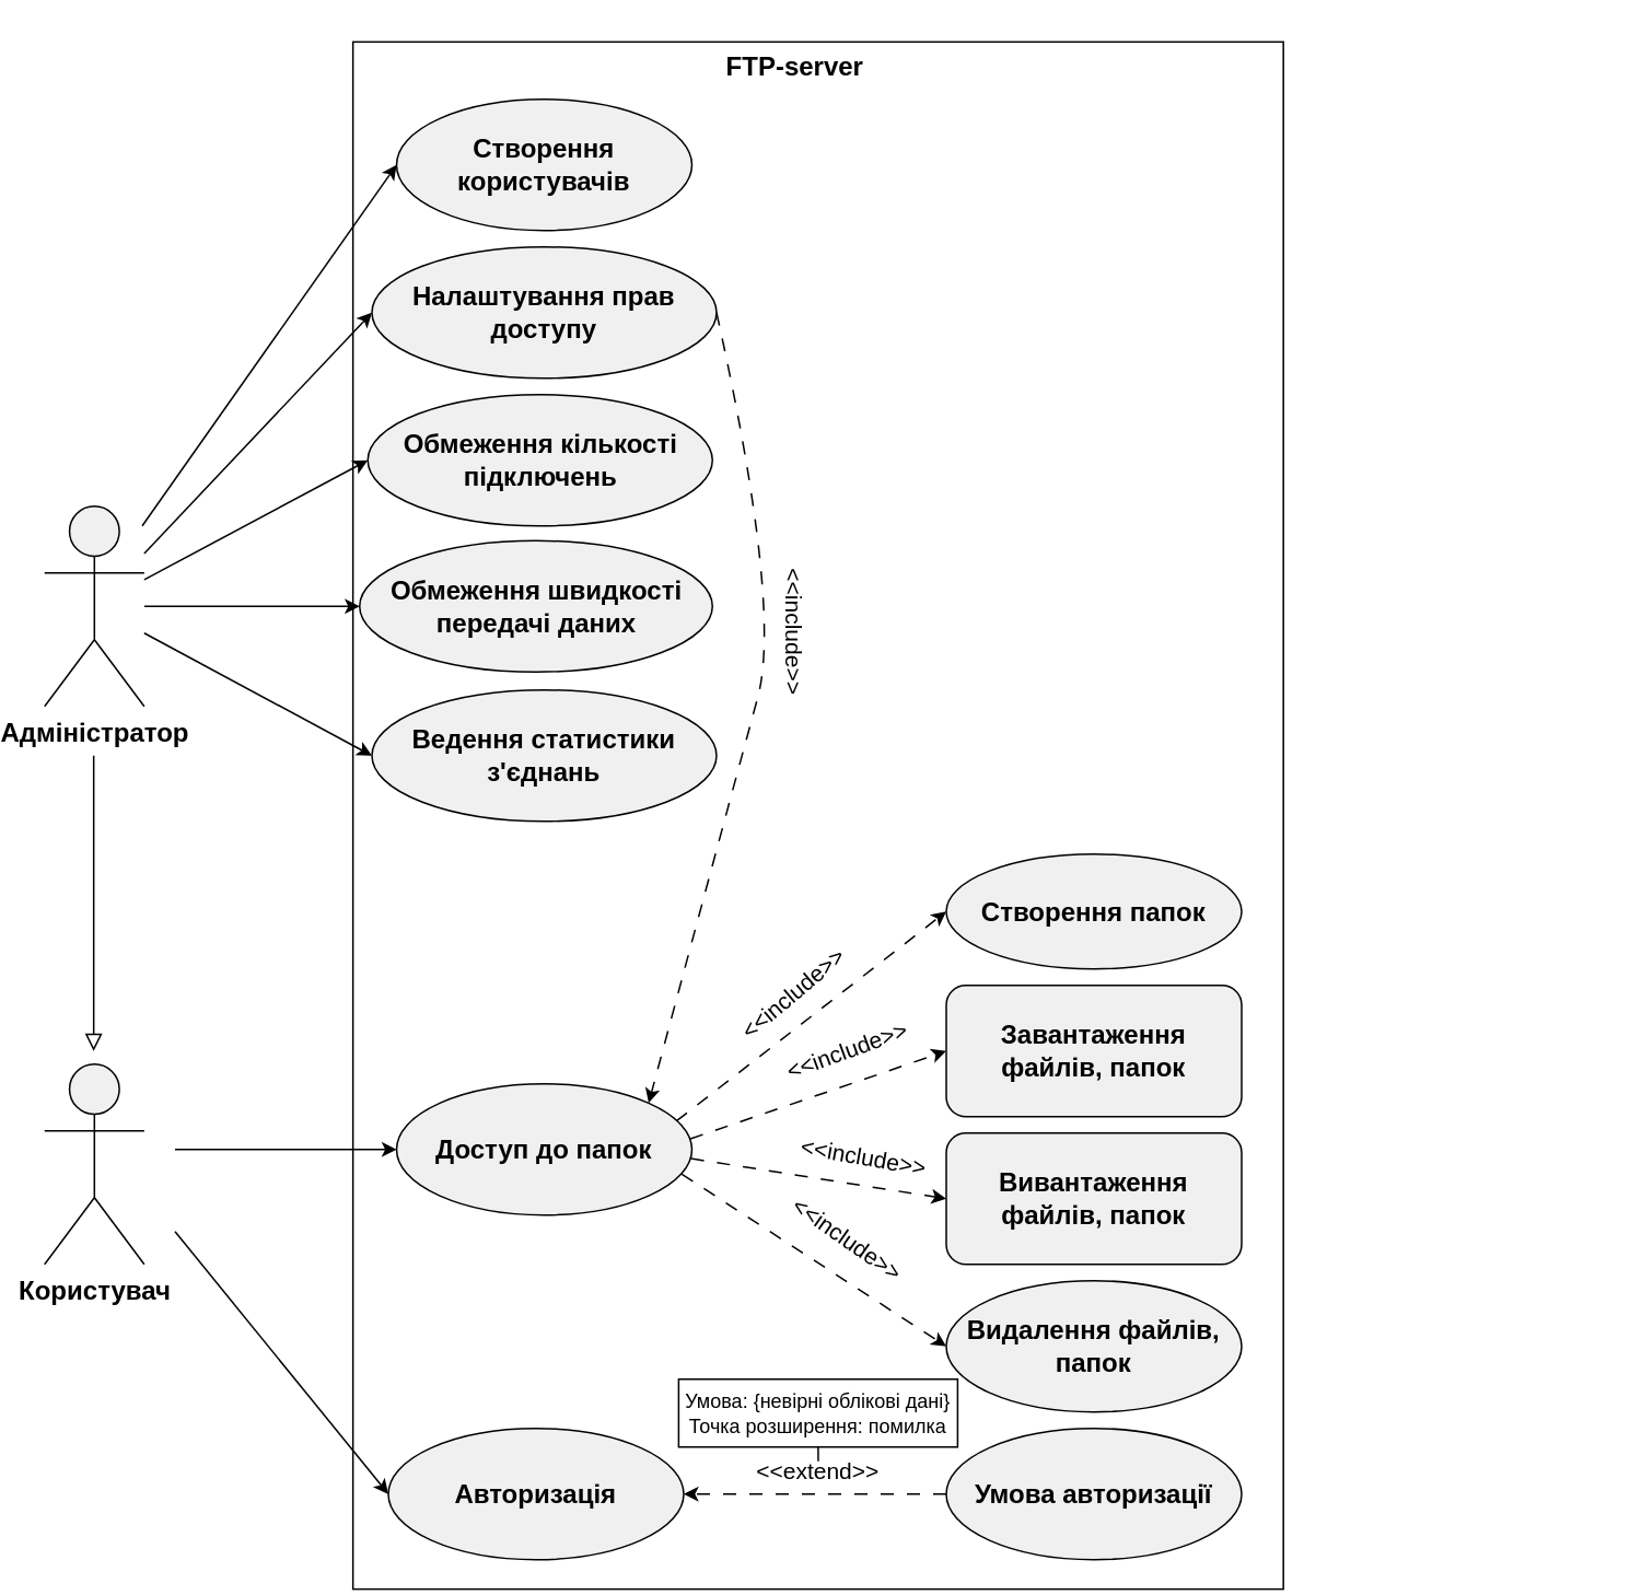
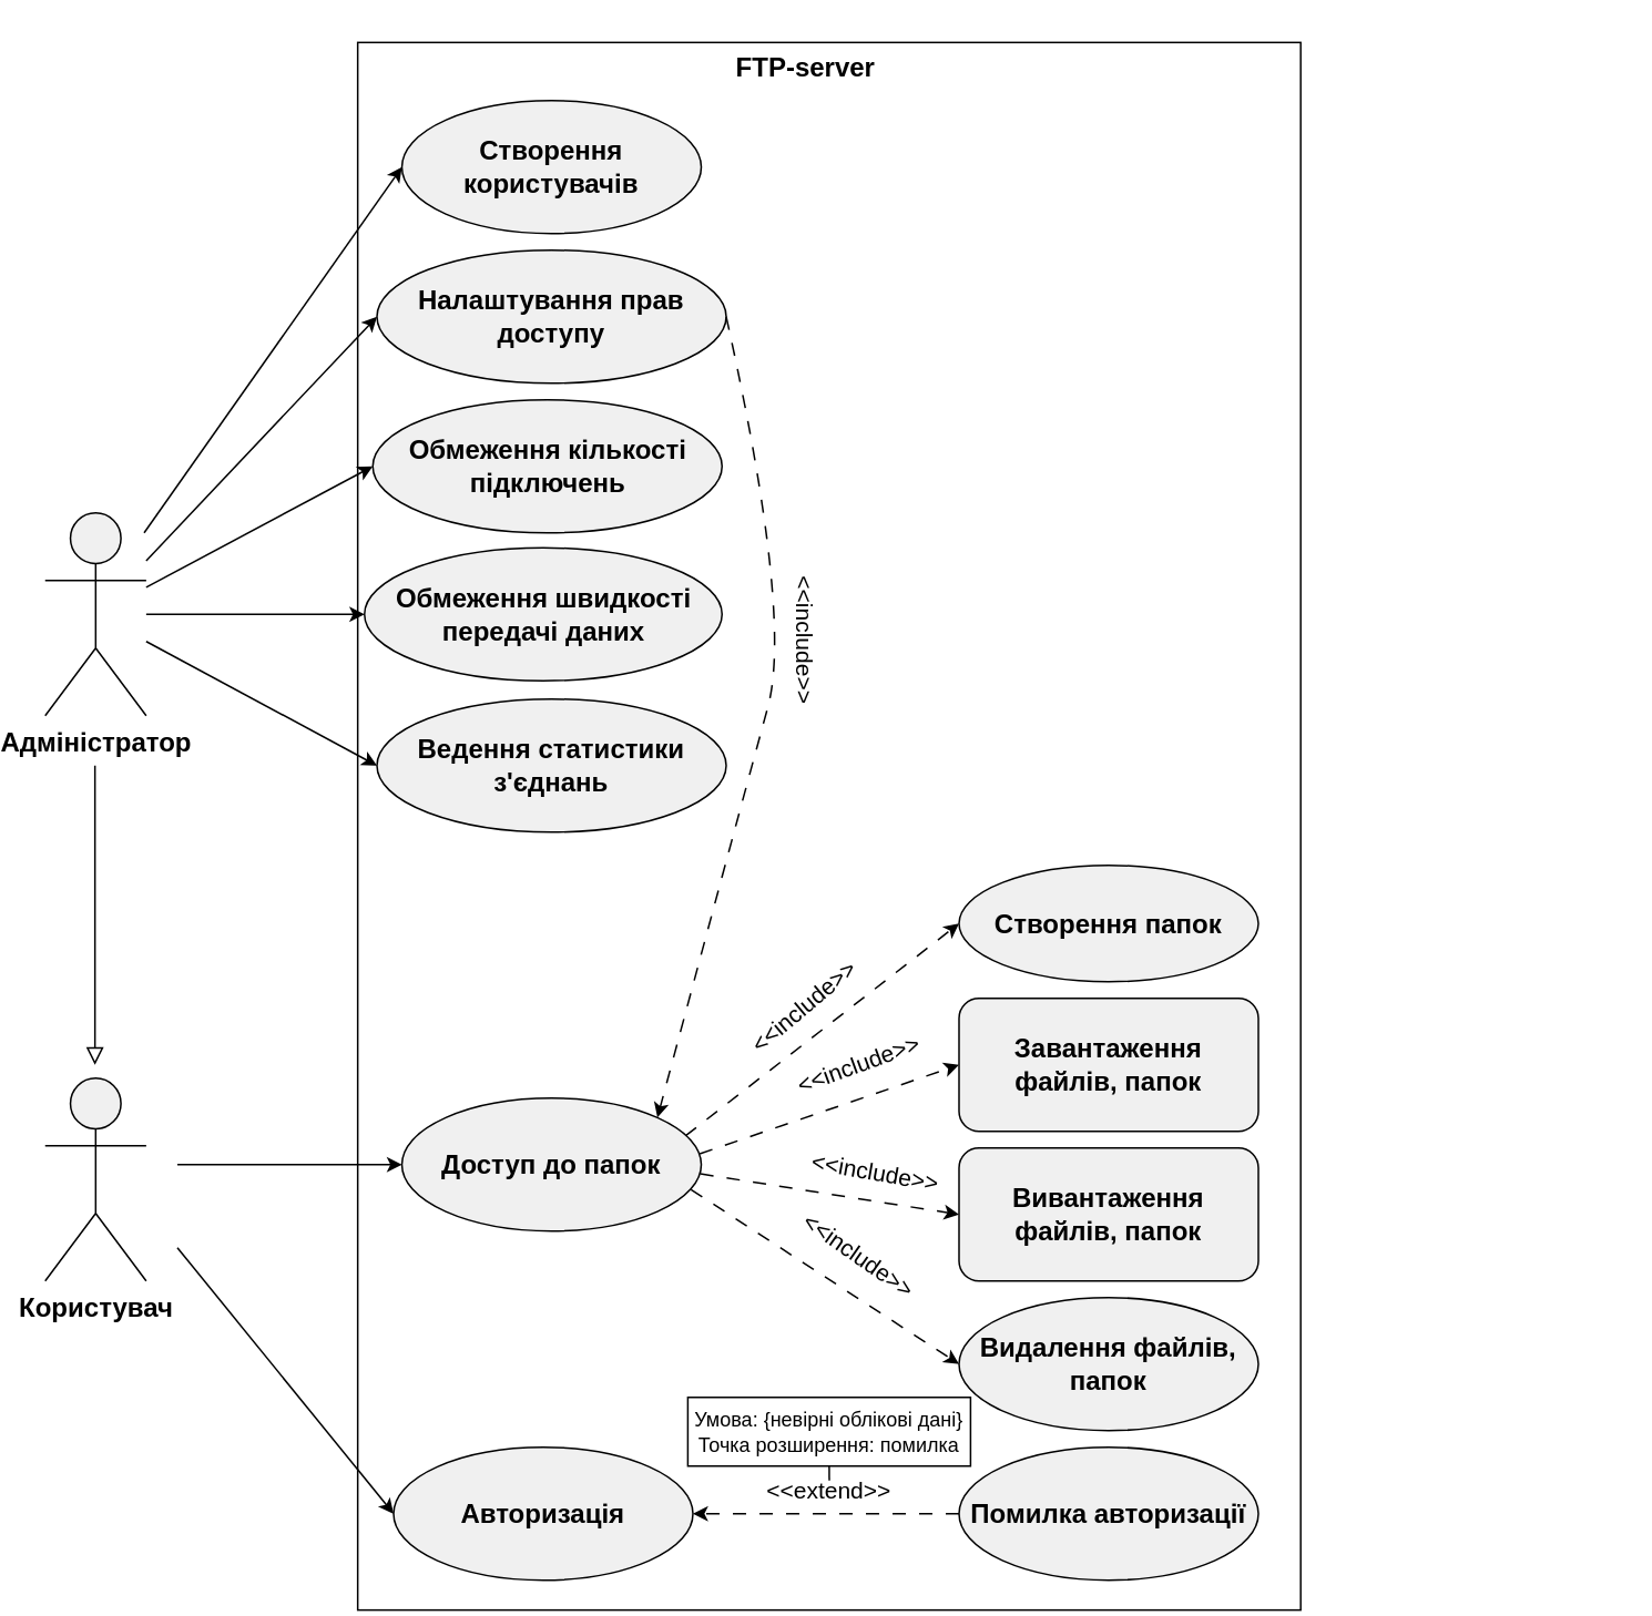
  <mxCell id="0" />
  <mxCell id="1" parent="0" />
  <mxCell id="2" value="" style="rounded=0;whiteSpace=wrap;html=1;rotation=90;" parent="1" vertex="1"><mxGeometry x="20.5" y="213" width="942.87" height="567" as="geometry" /></mxCell>
  <mxCell id="3" value="&lt;font size=&quot;1&quot; style=&quot;&quot;&gt;&lt;b style=&quot;font-size: 16px;&quot;&gt;FTP-server&lt;/b&gt;&lt;/font&gt;" style="text;html=1;align=center;verticalAlign=middle;whiteSpace=wrap;rounded=0;" parent="1" vertex="1"><mxGeometry x="396.51" y="20" width="161.5" height="40" as="geometry" /></mxCell>
  <mxCell id="4" value="&lt;font style=&quot;font-size: 16px;&quot;&gt;&lt;b&gt;Адміністратор&lt;/b&gt;&lt;/font&gt;&lt;div style=&quot;font-size: 16px;&quot;&gt;&lt;span style=&quot;&quot;&gt;&lt;br&gt;&lt;/span&gt;&lt;/div&gt;" style="shape=umlActor;verticalLabelPosition=bottom;verticalAlign=top;html=1;outlineConnect=0;fillColor=#f0f0f0;" parent="1" vertex="1"><mxGeometry x="20.5" y="308" width="60.75" height="122" as="geometry" /></mxCell>
  <mxCell id="5" value="&lt;div style=&quot;font-size: 16px;&quot;&gt;&lt;span style=&quot;&quot;&gt;&lt;b&gt;Користувач&lt;/b&gt;&lt;/span&gt;&lt;/div&gt;&lt;div style=&quot;font-size: 16px;&quot;&gt;&lt;span style=&quot;&quot;&gt;&lt;br&gt;&lt;/span&gt;&lt;/div&gt;" style="shape=umlActor;verticalLabelPosition=bottom;verticalAlign=top;html=1;outlineConnect=0;fillColor=#f0f0f0;" parent="1" vertex="1"><mxGeometry x="20.5" y="648" width="60.75" height="122" as="geometry" /></mxCell>
  <mxCell id="6" value="&lt;font style=&quot;font-size: 16px;&quot;&gt;&lt;b&gt;Авторизація&lt;/b&gt;&lt;/font&gt;" style="ellipse;whiteSpace=wrap;html=1;fillColor=#f0f0f0;" parent="1" vertex="1"><mxGeometry x="230" y="870" width="180" height="80" as="geometry" /></mxCell>
  <mxCell id="7" value="&lt;font style=&quot;font-size: 16px;&quot;&gt;&lt;b&gt;Створення користувачів&lt;/b&gt;&lt;/font&gt;" style="ellipse;whiteSpace=wrap;html=1;fillColor=#f0f0f0;" parent="1" vertex="1"><mxGeometry x="235" y="60" width="180" height="80" as="geometry" /></mxCell>
  <mxCell id="8" value="&lt;div style=&quot;&quot;&gt;&lt;span style=&quot;background-color: initial;&quot;&gt;&lt;font style=&quot;font-size: 16px;&quot;&gt;&lt;b&gt;Налаштування прав доступу&lt;/b&gt;&lt;/font&gt;&lt;/span&gt;&lt;/div&gt;" style="ellipse;whiteSpace=wrap;html=1;align=center;fillColor=#f0f0f0;" parent="1" vertex="1"><mxGeometry x="220" y="150" width="210" height="80" as="geometry" /></mxCell>
  <mxCell id="9" value="&lt;font style=&quot;font-size: 16px;&quot;&gt;&lt;b&gt;Обмеження кількості підключень&lt;/b&gt;&lt;/font&gt;" style="ellipse;whiteSpace=wrap;html=1;fillColor=#f0f0f0;" parent="1" vertex="1"><mxGeometry x="217.5" y="240" width="210" height="80" as="geometry" /></mxCell>
  <mxCell id="10" value="&lt;font style=&quot;font-size: 16px;&quot;&gt;&lt;b&gt;Обмеження швидкості передачі даних&lt;/b&gt;&lt;/font&gt;" style="ellipse;whiteSpace=wrap;html=1;fillColor=#f0f0f0;" parent="1" vertex="1"><mxGeometry x="212.5" y="329" width="215" height="80" as="geometry" /></mxCell>
  <mxCell id="11" value="&lt;font style=&quot;font-size: 16px;&quot;&gt;&lt;b&gt;Створення папок&lt;/b&gt;&lt;/font&gt;" style="ellipse;whiteSpace=wrap;html=1;fillColor=#f0f0f0;" parent="1" vertex="1"><mxGeometry x="570" y="520" width="180" height="70" as="geometry" /></mxCell>
  <mxCell id="12" value="&lt;font style=&quot;font-size: 16px;&quot;&gt;&lt;b&gt;Завантаження файлів, папок&lt;/b&gt;&lt;/font&gt;" style="whiteSpace=wrap;html=1;fillColor=#f0f0f0;rounded=1;" parent="1" vertex="1"><mxGeometry x="570" y="600" width="180" height="80" as="geometry" /></mxCell>
  <mxCell id="13" value="&lt;font style=&quot;font-size: 16px;&quot;&gt;&lt;b&gt;Вивантаження файлів, папок&lt;/b&gt;&lt;/font&gt;" style="whiteSpace=wrap;html=1;fillColor=#f0f0f0;rounded=1;" parent="1" vertex="1"><mxGeometry x="570" y="690" width="180" height="80" as="geometry" /></mxCell>
  <mxCell id="14" value="&lt;font style=&quot;font-size: 16px;&quot;&gt;&lt;b&gt;Видалення файлів, п&lt;/b&gt;&lt;/font&gt;&lt;b style=&quot;font-size: 16px; background-color: initial;&quot;&gt;апок&lt;/b&gt;" style="ellipse;whiteSpace=wrap;html=1;fillColor=#f0f0f0;" parent="1" vertex="1"><mxGeometry x="570" y="780" width="180" height="80" as="geometry" /></mxCell>
  <mxCell id="15" value="&lt;font style=&quot;font-size: 16px;&quot;&gt;&lt;b&gt;Доступ до папок&lt;/b&gt;&lt;/font&gt;" style="ellipse;whiteSpace=wrap;html=1;fillColor=#f0f0f0;" parent="1" vertex="1"><mxGeometry x="235" y="660" width="180" height="80" as="geometry" /></mxCell>
- <mxCell id="16" value="&lt;font style=&quot;font-size: 16px;&quot;&gt;&lt;b&gt;Умова авторизації&lt;/b&gt;&lt;/font&gt;" style="ellipse;whiteSpace=wrap;html=1;fillColor=#f0f0f0;" parent="1" vertex="1"><mxGeometry x="570" y="870" width="180" height="80" as="geometry" /></mxCell>
+ <mxCell id="16" value="&lt;font style=&quot;font-size: 16px;&quot;&gt;&lt;b&gt;Помилка авторизації&lt;/b&gt;&lt;/font&gt;" style="ellipse;whiteSpace=wrap;html=1;fillColor=#f0f0f0;" parent="1" vertex="1"><mxGeometry x="570" y="870" width="180" height="80" as="geometry" /></mxCell>
  <mxCell id="17" value="" style="endArrow=classic;html=1;rounded=0;exitX=0;exitY=0.5;exitDx=0;exitDy=0;entryX=1;entryY=0.5;entryDx=0;entryDy=0;strokeColor=default;dashed=1;dashPattern=8 8;" parent="1" source="16" target="6" edge="1"><mxGeometry width="50" height="50" relative="1" as="geometry"><mxPoint x="500.578" y="71.245" as="sourcePoint" /><mxPoint x="490" y="150" as="targetPoint" /></mxGeometry></mxCell>
  <mxCell id="18" value="" style="endArrow=classic;html=1;rounded=0;exitX=1;exitY=0.5;exitDx=0;exitDy=0;strokeColor=default;dashed=1;dashPattern=8 8;entryX=1;entryY=0;entryDx=0;entryDy=0;curved=1;" parent="1" source="8" target="15" edge="1"><mxGeometry width="50" height="50" relative="1" as="geometry"><mxPoint x="558" y="189.58" as="sourcePoint" /><mxPoint x="430" y="189.58" as="targetPoint" /><Array as="points"><mxPoint x="470" y="370" /><mxPoint x="440" y="480" /></Array></mxGeometry></mxCell>
  <mxCell id="19" value="&lt;font style=&quot;font-size: 14px;&quot;&gt;&amp;lt;&amp;lt;extend&amp;gt;&amp;gt;&lt;/font&gt;" style="text;html=1;align=center;verticalAlign=middle;whiteSpace=wrap;rounded=0;" parent="1" vertex="1"><mxGeometry x="461.93" y="881.34" width="60" height="30" as="geometry" /></mxCell>
  <mxCell id="20" value="&lt;font style=&quot;font-size: 14px;&quot;&gt;&amp;lt;&amp;lt;include&lt;/font&gt;&lt;span style=&quot;background-color: initial; font-size: 14px;&quot;&gt;&amp;gt;&amp;gt;&lt;/span&gt;" style="text;html=1;align=center;verticalAlign=middle;whiteSpace=wrap;rounded=0;rotation=90;" parent="1" vertex="1"><mxGeometry x="447.26" y="370" width="60" height="30" as="geometry" /></mxCell>
  <mxCell id="21" value="" style="endArrow=classic;html=1;rounded=0;entryX=0;entryY=0.5;entryDx=0;entryDy=0;" parent="1" target="7" edge="1"><mxGeometry width="50" height="50" relative="1" as="geometry"><mxPoint x="80" y="320" as="sourcePoint" /><mxPoint x="70" y="440" as="targetPoint" /></mxGeometry></mxCell>
  <mxCell id="22" value="" style="endArrow=classic;html=1;rounded=0;entryX=0;entryY=0.5;entryDx=0;entryDy=0;targetPerimeterSpacing=0;sourcePerimeterSpacing=0;" parent="1" source="4" target="8" edge="1"><mxGeometry width="50" height="50" relative="1" as="geometry"><mxPoint x="90" y="281" as="sourcePoint" /><mxPoint x="120" y="440" as="targetPoint" /></mxGeometry></mxCell>
  <mxCell id="23" value="" style="endArrow=classic;html=1;rounded=0;entryX=0;entryY=0.5;entryDx=0;entryDy=0;" parent="1" source="4" target="9" edge="1"><mxGeometry width="50" height="50" relative="1" as="geometry"><mxPoint x="30" y="510" as="sourcePoint" /><mxPoint x="80" y="460" as="targetPoint" /></mxGeometry></mxCell>
  <mxCell id="24" value="" style="endArrow=classic;html=1;rounded=0;entryX=0;entryY=0.5;entryDx=0;entryDy=0;" parent="1" source="4" target="10" edge="1"><mxGeometry width="50" height="50" relative="1" as="geometry"><mxPoint x="10" y="510" as="sourcePoint" /><mxPoint x="60" y="460" as="targetPoint" /></mxGeometry></mxCell>
  <mxCell id="25" value="" style="endArrow=classic;html=1;rounded=0;entryX=0;entryY=0.5;entryDx=0;entryDy=0;" parent="1" source="4" target="29" edge="1"><mxGeometry width="50" height="50" relative="1" as="geometry"><mxPoint x="110" y="450" as="sourcePoint" /><mxPoint x="90" y="510" as="targetPoint" /></mxGeometry></mxCell>
  <mxCell id="26" value="" style="endArrow=block;html=1;rounded=0;strokeColor=default;endFill=0;strokeWidth=1;endSize=8;" parent="1" edge="1"><mxGeometry width="50" height="50" relative="1" as="geometry"><mxPoint x="50.44" y="460" as="sourcePoint" /><mxPoint x="50.44" y="640" as="targetPoint" /></mxGeometry></mxCell>
  <mxCell id="27" value="" style="endArrow=classic;html=1;rounded=0;entryX=0;entryY=0.5;entryDx=0;entryDy=0;" parent="1" target="6" edge="1"><mxGeometry width="50" height="50" relative="1" as="geometry"><mxPoint x="100" y="750" as="sourcePoint" /><mxPoint x="150" y="580" as="targetPoint" /></mxGeometry></mxCell>
  <mxCell id="28" value="" style="rounded=0;whiteSpace=wrap;html=1;" parent="1" vertex="1"><mxGeometry x="406.93" y="840" width="170" height="41.34" as="geometry" /></mxCell>
  <mxCell id="29" value="&lt;font style=&quot;font-size: 16px;&quot;&gt;&lt;b&gt;Ведення статистики з'єднань&lt;/b&gt;&lt;/font&gt;" style="ellipse;whiteSpace=wrap;html=1;fillColor=#f0f0f0;" parent="1" vertex="1"><mxGeometry x="220" y="420" width="210" height="80" as="geometry" /></mxCell>
  <mxCell id="30" value="&lt;div style=&quot;&quot;&gt;&lt;span style=&quot;background-color: initial;&quot;&gt;&lt;font style=&quot;font-size: 12px;&quot;&gt;Умова: {невірні облікові дані}&lt;/font&gt;&lt;/span&gt;&lt;/div&gt;&lt;div style=&quot;&quot;&gt;&lt;span style=&quot;background-color: initial;&quot;&gt;&lt;font style=&quot;font-size: 12px;&quot;&gt;Точка розширення: помилка&lt;/font&gt;&lt;/span&gt;&lt;/div&gt;" style="text;html=1;align=center;verticalAlign=middle;whiteSpace=wrap;rounded=0;" parent="1" vertex="1"><mxGeometry x="406.93" y="840" width="170" height="41.34" as="geometry" /></mxCell>
  <mxCell id="31" value="" style="endArrow=none;html=1;rounded=0;entryX=0.5;entryY=0;entryDx=0;entryDy=0;" edge="1" parent="1" target="19"><mxGeometry width="50" height="50" relative="1" as="geometry"><mxPoint x="492" y="890" as="sourcePoint" /><mxPoint x="500" y="940" as="targetPoint" /></mxGeometry></mxCell>
  <mxCell id="32" value="" style="endArrow=classic;html=1;rounded=0;entryX=0;entryY=0.5;entryDx=0;entryDy=0;" edge="1" parent="1" target="15"><mxGeometry width="50" height="50" relative="1" as="geometry"><mxPoint x="100" y="700" as="sourcePoint" /><mxPoint x="170" y="580" as="targetPoint" /></mxGeometry></mxCell>
  <mxCell id="33" value="" style="endArrow=classic;html=1;rounded=0;entryX=0;entryY=0.5;entryDx=0;entryDy=0;exitX=0.948;exitY=0.283;exitDx=0;exitDy=0;exitPerimeter=0;dashed=1;dashPattern=8 8;" edge="1" parent="1" source="15" target="11"><mxGeometry width="50" height="50" relative="1" as="geometry"><mxPoint x="430" y="700" as="sourcePoint" /><mxPoint x="480" y="650" as="targetPoint" /></mxGeometry></mxCell>
  <mxCell id="34" value="" style="endArrow=classic;html=1;rounded=0;entryX=0;entryY=0.5;entryDx=0;entryDy=0;exitX=0.995;exitY=0.419;exitDx=0;exitDy=0;exitPerimeter=0;dashed=1;dashPattern=8 8;" edge="1" parent="1" source="15" target="12"><mxGeometry width="50" height="50" relative="1" as="geometry"><mxPoint x="416" y="693" as="sourcePoint" /><mxPoint x="580" y="565" as="targetPoint" /></mxGeometry></mxCell>
  <mxCell id="35" value="" style="endArrow=classic;html=1;rounded=0;entryX=0;entryY=0.5;entryDx=0;entryDy=0;exitX=0.997;exitY=0.569;exitDx=0;exitDy=0;exitPerimeter=0;dashed=1;dashPattern=8 8;" edge="1" parent="1" source="15" target="13"><mxGeometry width="50" height="50" relative="1" as="geometry"><mxPoint x="426" y="703" as="sourcePoint" /><mxPoint x="590" y="575" as="targetPoint" /></mxGeometry></mxCell>
  <mxCell id="36" value="" style="endArrow=classic;html=1;rounded=0;entryX=0;entryY=0.5;entryDx=0;entryDy=0;exitX=0.966;exitY=0.688;exitDx=0;exitDy=0;exitPerimeter=0;dashed=1;dashPattern=8 8;" edge="1" parent="1" source="15" target="14"><mxGeometry width="50" height="50" relative="1" as="geometry"><mxPoint x="424" y="716" as="sourcePoint" /><mxPoint x="580" y="740" as="targetPoint" /></mxGeometry></mxCell>
  <mxCell id="37" value="&lt;font style=&quot;font-size: 14px;&quot;&gt;&amp;lt;&amp;lt;include&lt;/font&gt;&lt;span style=&quot;background-color: initial; font-size: 14px;&quot;&gt;&amp;gt;&amp;gt;&lt;/span&gt;" style="text;html=1;align=center;verticalAlign=middle;whiteSpace=wrap;rounded=0;rotation=-40;" vertex="1" parent="1"><mxGeometry x="447.26" y="590" width="60" height="30" as="geometry" /></mxCell>
  <mxCell id="38" value="&lt;font style=&quot;font-size: 14px;&quot;&gt;&amp;lt;&amp;lt;include&lt;/font&gt;&lt;span style=&quot;background-color: initial; font-size: 14px;&quot;&gt;&amp;gt;&amp;gt;&lt;/span&gt;" style="text;html=1;align=center;verticalAlign=middle;whiteSpace=wrap;rounded=0;rotation=-20;" vertex="1" parent="1"><mxGeometry x="480" y="625" width="60" height="30" as="geometry" /></mxCell>
  <mxCell id="39" value="&lt;font style=&quot;font-size: 14px;&quot;&gt;&amp;lt;&amp;lt;include&lt;/font&gt;&lt;span style=&quot;background-color: initial; font-size: 14px;&quot;&gt;&amp;gt;&amp;gt;&lt;/span&gt;" style="text;html=1;align=center;verticalAlign=middle;whiteSpace=wrap;rounded=0;rotation=10;" vertex="1" parent="1"><mxGeometry x="490" y="690" width="60" height="30" as="geometry" /></mxCell>
  <mxCell id="40" value="&lt;font style=&quot;font-size: 14px;&quot;&gt;&amp;lt;&amp;lt;include&lt;/font&gt;&lt;span style=&quot;background-color: initial; font-size: 14px;&quot;&gt;&amp;gt;&amp;gt;&lt;/span&gt;" style="text;html=1;align=center;verticalAlign=middle;whiteSpace=wrap;rounded=0;rotation=35;" vertex="1" parent="1"><mxGeometry x="480" y="740" width="60" height="30" as="geometry" /></mxCell>
